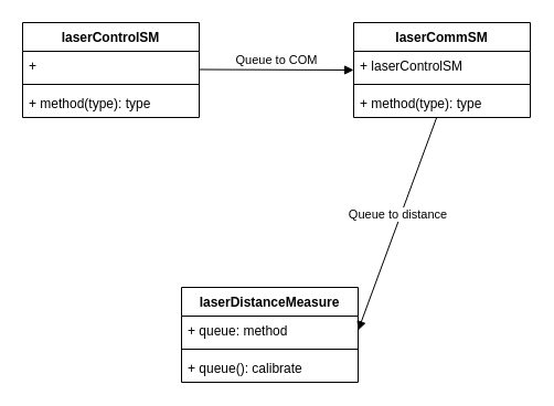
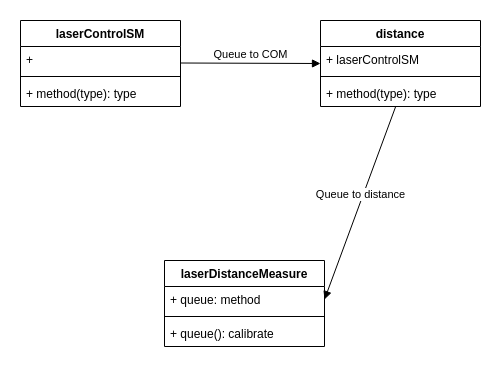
  <mxCell id="0" />
  <mxCell id="1" parent="0" />
  <mxCell id="2" value="Queue to COM" style="html=1;verticalAlign=bottom;endArrow=block;" edge="1" parent="1"><mxGeometry width="80" relative="1" as="geometry"><mxPoint x="180" y="62.5" as="sourcePoint" /><mxPoint x="320" y="63" as="targetPoint" /></mxGeometry></mxCell>
  <mxCell id="3" value="laserControlSM" style="swimlane;fontStyle=1;align=center;verticalAlign=top;childLayout=stackLayout;horizontal=1;startSize=26;horizontalStack=0;resizeParent=1;resizeParentMax=0;resizeLast=0;collapsible=1;marginBottom=0;" vertex="1" parent="1"><mxGeometry x="20" y="20" width="160" height="86" as="geometry" /></mxCell>
  <mxCell id="4" value="+ " style="text;strokeColor=none;fillColor=none;align=left;verticalAlign=top;spacingLeft=4;spacingRight=4;overflow=hidden;rotatable=0;points=[[0,0.5],[1,0.5]];portConstraint=eastwest;" vertex="1" parent="3"><mxGeometry y="26" width="160" height="26" as="geometry" /></mxCell>
  <mxCell id="5" value="" style="line;strokeWidth=1;fillColor=none;align=left;verticalAlign=middle;spacingTop=-1;spacingLeft=3;spacingRight=3;rotatable=0;labelPosition=right;points=[];portConstraint=eastwest;" vertex="1" parent="3"><mxGeometry y="52" width="160" height="8" as="geometry" /></mxCell>
  <mxCell id="6" value="+ method(type): type" style="text;strokeColor=none;fillColor=none;align=left;verticalAlign=top;spacingLeft=4;spacingRight=4;overflow=hidden;rotatable=0;points=[[0,0.5],[1,0.5]];portConstraint=eastwest;" vertex="1" parent="3"><mxGeometry y="60" width="160" height="26" as="geometry" /></mxCell>
- <mxCell id="7" value="laserCommSM" style="swimlane;fontStyle=1;align=center;verticalAlign=top;childLayout=stackLayout;horizontal=1;startSize=26;horizontalStack=0;resizeParent=1;resizeParentMax=0;resizeLast=0;collapsible=1;marginBottom=0;" vertex="1" parent="1"><mxGeometry x="320" y="20" width="160" height="86" as="geometry" /></mxCell>
+ <mxCell id="7" value="distance" style="swimlane;fontStyle=1;align=center;verticalAlign=top;childLayout=stackLayout;horizontal=1;startSize=26;horizontalStack=0;resizeParent=1;resizeParentMax=0;resizeLast=0;collapsible=1;marginBottom=0;" vertex="1" parent="1"><mxGeometry x="320" y="20" width="160" height="86" as="geometry" /></mxCell>
  <mxCell id="8" value="+ laserControlSM " style="text;strokeColor=none;fillColor=none;align=left;verticalAlign=top;spacingLeft=4;spacingRight=4;overflow=hidden;rotatable=0;points=[[0,0.5],[1,0.5]];portConstraint=eastwest;" vertex="1" parent="7"><mxGeometry y="26" width="160" height="26" as="geometry" /></mxCell>
  <mxCell id="9" value="" style="line;strokeWidth=1;fillColor=none;align=left;verticalAlign=middle;spacingTop=-1;spacingLeft=3;spacingRight=3;rotatable=0;labelPosition=right;points=[];portConstraint=eastwest;" vertex="1" parent="7"><mxGeometry y="52" width="160" height="8" as="geometry" /></mxCell>
  <mxCell id="10" value="+ method(type): type" style="text;strokeColor=none;fillColor=none;align=left;verticalAlign=top;spacingLeft=4;spacingRight=4;overflow=hidden;rotatable=0;points=[[0,0.5],[1,0.5]];portConstraint=eastwest;" vertex="1" parent="7"><mxGeometry y="60" width="160" height="26" as="geometry" /></mxCell>
  <mxCell id="11" value="laserDistanceMeasure" style="swimlane;fontStyle=1;align=center;verticalAlign=top;childLayout=stackLayout;horizontal=1;startSize=26;horizontalStack=0;resizeParent=1;resizeParentMax=0;resizeLast=0;collapsible=1;marginBottom=0;" vertex="1" parent="1"><mxGeometry x="164" y="260" width="160" height="86" as="geometry" /></mxCell>
  <mxCell id="12" value="+ queue: method" style="text;strokeColor=none;fillColor=none;align=left;verticalAlign=top;spacingLeft=4;spacingRight=4;overflow=hidden;rotatable=0;points=[[0,0.5],[1,0.5]];portConstraint=eastwest;" vertex="1" parent="11"><mxGeometry y="26" width="160" height="26" as="geometry" /></mxCell>
  <mxCell id="13" value="" style="line;strokeWidth=1;fillColor=none;align=left;verticalAlign=middle;spacingTop=-1;spacingLeft=3;spacingRight=3;rotatable=0;labelPosition=right;points=[];portConstraint=eastwest;" vertex="1" parent="11"><mxGeometry y="52" width="160" height="8" as="geometry" /></mxCell>
  <mxCell id="14" value="+ queue(): calibrate" style="text;strokeColor=none;fillColor=none;align=left;verticalAlign=top;spacingLeft=4;spacingRight=4;overflow=hidden;rotatable=0;points=[[0,0.5],[1,0.5]];portConstraint=eastwest;" vertex="1" parent="11"><mxGeometry y="60" width="160" height="26" as="geometry" /></mxCell>
  <mxCell id="15" value="Queue to distance" style="html=1;verticalAlign=bottom;endArrow=block;entryX=1;entryY=0.5;entryDx=0;entryDy=0;" edge="1" parent="1" source="10" target="12"><mxGeometry width="80" relative="1" as="geometry"><mxPoint x="400" y="240" as="sourcePoint" /><mxPoint x="540" y="240.5" as="targetPoint" /></mxGeometry></mxCell>
